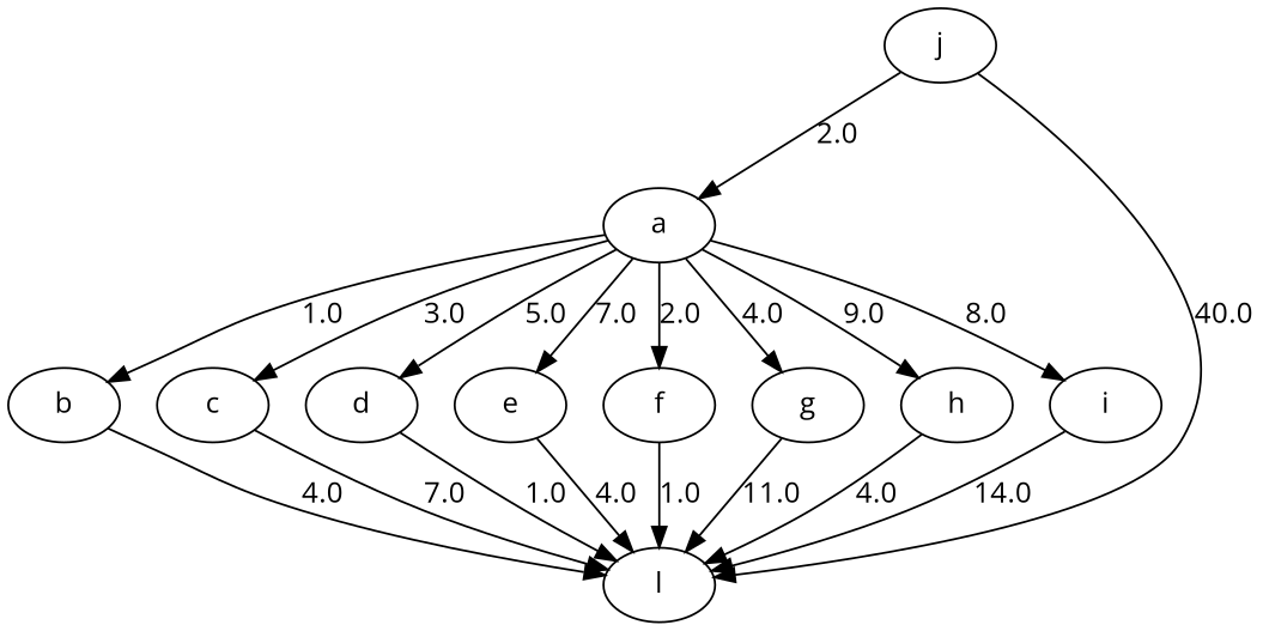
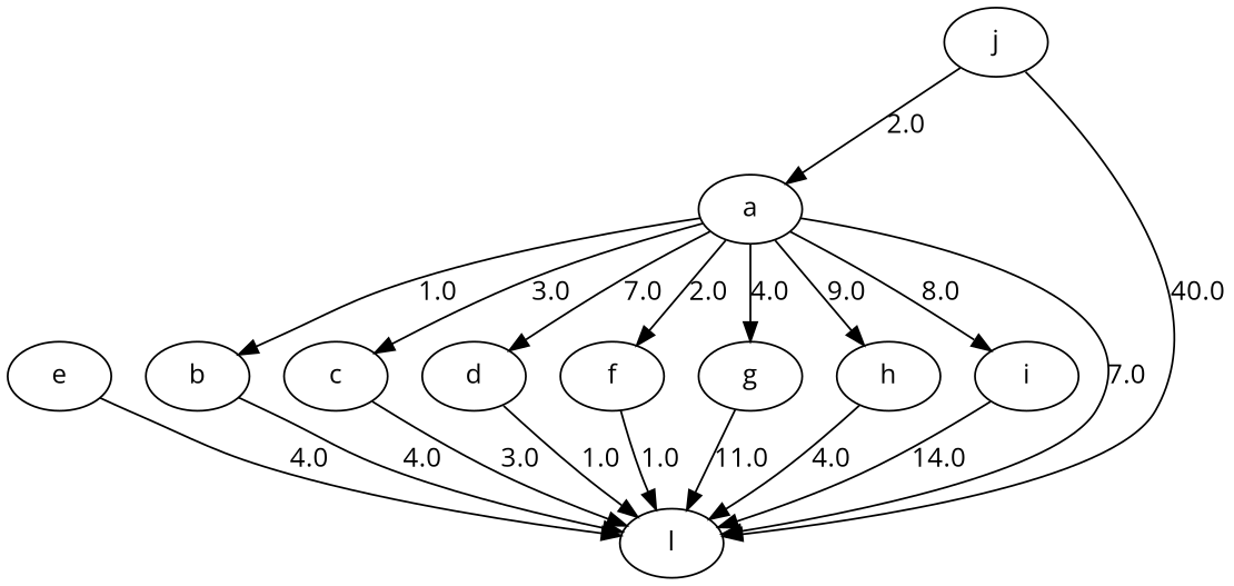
  digraph {
    fontname="Open Sans"
    node [Processor=1 Weight=6 fontname="Open Sans"]
    edge [Weight=4 fontname="Open Sans"]
    a [Start=0 Weight=2]
    b [Start=18 Weight=5]
    c [Start=12]
    d [Processor=2 Start=19 Weight=3]
    e [Processor=2 Start=16 Weight=3]
    f [Processor=2 Start=9]
    g [Start=6]
    h [Processor=2 Start=15 Weight=1]
    i [Start=2 Weight=4]
    l [Start=23 Weight=4]
    j [Processor=2 Start=4 Weight=5]
    a -> b [Weight=2 label=1.0]
    a -> c [Weight=3 label=3.0]
-   a -> d [Weight=5 label=5.0]
-   a -> e [Weight=7 label=7.0]
+   a -> d [Weight=5 label=7.0]
+   a -> l [Weight=7 label=7.0]
    a -> f [Weight=2 label=2.0]
    a -> g [label=4.0]
    a -> h [Weight=9 label=9.0]
    a -> i [Weight=8 label=8.0]
    b -> l [label=4.0]
-   c -> l [Weight=7 label=7.0]
+   c -> l [Weight=7 label=3.0]
    d -> l [Weight=1 label=1.0]
    e -> l [label=4.0]
    f -> l [Weight=8 label=1.0]
    g -> l [Weight=11 label=11.0]
    h -> l [label=4.0]
    i -> l [Weight=40 label=14.0]
    j -> a [Weight=2 label=2.0]
    j -> l [Weight=12 label=40.0]
  }
